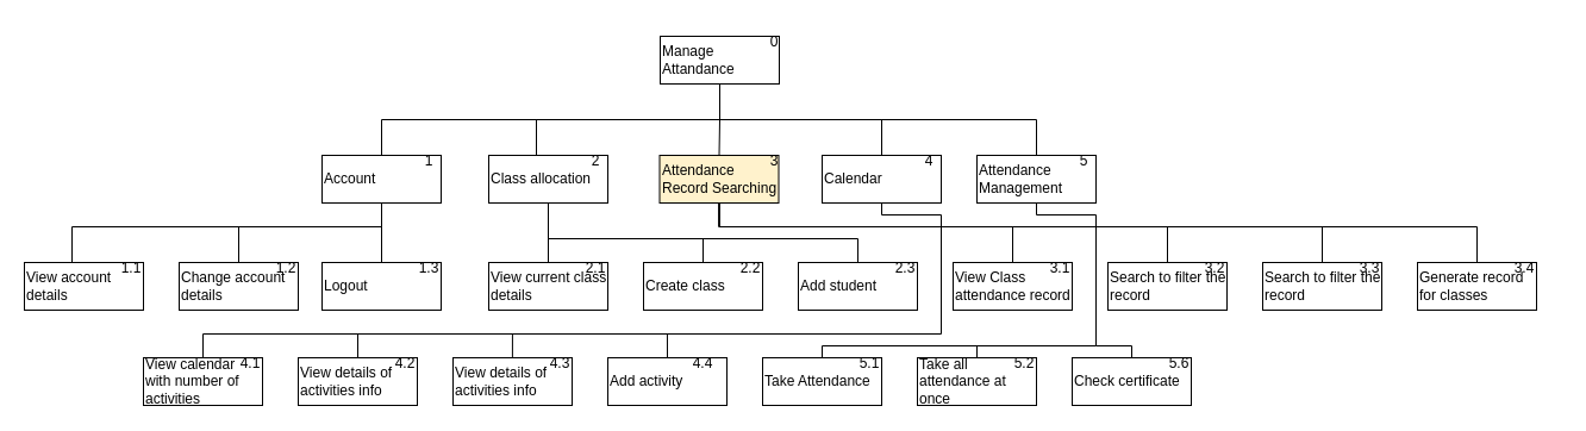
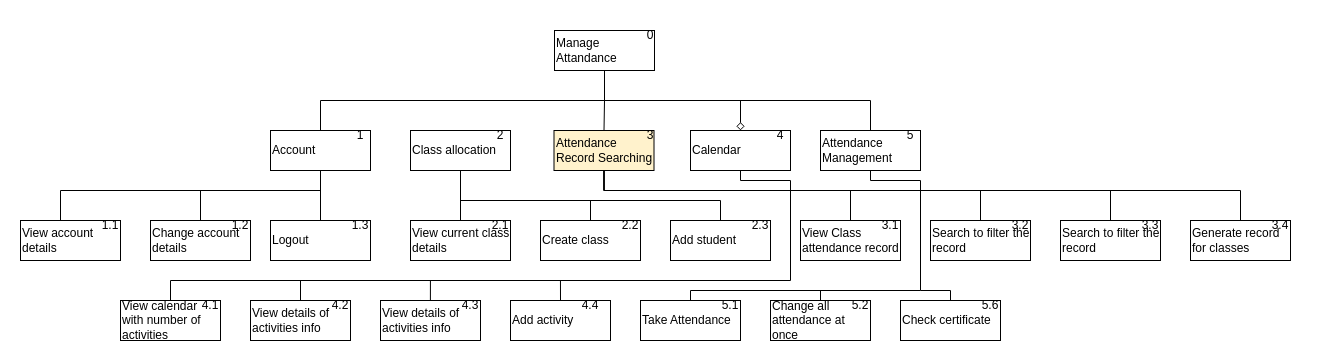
  <mxCell id="0" />
  <mxCell id="1" parent="0" />
  <mxCell id="2" style="edgeStyle=orthogonalEdgeStyle;rounded=0;orthogonalLoop=1;jettySize=auto;html=1;exitX=0.5;exitY=1;exitDx=0;exitDy=0;endArrow=none;endFill=0;" edge="1" parent="1" source="3" target="6"><mxGeometry relative="1" as="geometry" /></mxCell>
  <mxCell id="3" value="Manage Attandance" style="whiteSpace=wrap;html=1;align=left;" vertex="1" parent="1"><mxGeometry x="554" y="30" width="100" height="40" as="geometry" /></mxCell>
  <mxCell id="4" value="Account" style="whiteSpace=wrap;html=1;align=left;" vertex="1" parent="1"><mxGeometry x="270" y="130" width="100" height="40" as="geometry" /></mxCell>
  <mxCell id="5" value="Class allocation" style="whiteSpace=wrap;html=1;align=left;" vertex="1" parent="1"><mxGeometry x="410" y="130" width="100" height="40" as="geometry" /></mxCell>
  <mxCell id="6" value="Attendance Record Searching" style="whiteSpace=wrap;html=1;align=left;fillColor=#fff2cc;" vertex="1" parent="1"><mxGeometry x="553.5" y="130" width="100" height="40" as="geometry" /></mxCell>
  <mxCell id="7" value="Calendar" style="whiteSpace=wrap;html=1;align=left;" vertex="1" parent="1"><mxGeometry x="690" y="130" width="100" height="40" as="geometry" /></mxCell>
  <mxCell id="8" value="Attendance Management" style="whiteSpace=wrap;html=1;align=left;" vertex="1" parent="1"><mxGeometry x="820" y="130" width="100" height="40" as="geometry" /></mxCell>
- <mxCell id="9" style="edgeStyle=orthogonalEdgeStyle;rounded=0;orthogonalLoop=1;jettySize=auto;html=1;endArrow=none;endFill=0;" edge="1" parent="1" source="3" target="7"><mxGeometry relative="1" as="geometry"><mxPoint x="614" y="80" as="sourcePoint" /><mxPoint x="613.524" y="140" as="targetPoint" /><Array as="points"><mxPoint x="604" y="100" /><mxPoint x="740" y="100" /></Array></mxGeometry></mxCell>
+ <mxCell id="9" style="edgeStyle=orthogonalEdgeStyle;rounded=0;orthogonalLoop=1;jettySize=auto;html=1;endArrow=diamond;endFill=0;" edge="1" parent="1" source="3" target="7"><mxGeometry relative="1" as="geometry"><mxPoint x="614" y="80" as="sourcePoint" /><mxPoint x="613.524" y="140" as="targetPoint" /><Array as="points"><mxPoint x="604" y="100" /><mxPoint x="740" y="100" /></Array></mxGeometry></mxCell>
  <mxCell id="10" style="edgeStyle=orthogonalEdgeStyle;rounded=0;orthogonalLoop=1;jettySize=auto;html=1;endArrow=none;endFill=0;" edge="1" parent="1" source="3" target="8"><mxGeometry relative="1" as="geometry"><mxPoint x="614" y="80" as="sourcePoint" /><mxPoint x="750" y="140" as="targetPoint" /><Array as="points"><mxPoint x="604" y="100" /><mxPoint x="870" y="100" /></Array></mxGeometry></mxCell>
- <mxCell id="11" style="edgeStyle=orthogonalEdgeStyle;rounded=0;orthogonalLoop=1;jettySize=auto;html=1;endArrow=none;endFill=0;" edge="1" parent="1" source="3" target="5"><mxGeometry relative="1" as="geometry"><mxPoint x="614" y="80" as="sourcePoint" /><mxPoint x="880" y="140" as="targetPoint" /><Array as="points"><mxPoint x="604" y="100" /><mxPoint x="450" y="100" /></Array></mxGeometry></mxCell>
  <mxCell id="12" style="edgeStyle=orthogonalEdgeStyle;rounded=0;orthogonalLoop=1;jettySize=auto;html=1;endArrow=none;endFill=0;" edge="1" parent="1" source="3" target="4"><mxGeometry relative="1" as="geometry"><mxPoint x="614" y="80" as="sourcePoint" /><mxPoint x="460" y="140" as="targetPoint" /><Array as="points"><mxPoint x="604" y="100" /><mxPoint x="320" y="100" /></Array></mxGeometry></mxCell>
  <mxCell id="13" value="View account details" style="whiteSpace=wrap;html=1;align=left;" vertex="1" parent="1"><mxGeometry x="20" y="220" width="100" height="40" as="geometry" /></mxCell>
  <mxCell id="14" value="Change account details" style="whiteSpace=wrap;html=1;align=left;" vertex="1" parent="1"><mxGeometry x="150" y="220" width="100" height="40" as="geometry" /></mxCell>
  <mxCell id="15" value="Logout" style="whiteSpace=wrap;html=1;align=left;" vertex="1" parent="1"><mxGeometry x="270" y="220" width="100" height="40" as="geometry" /></mxCell>
  <mxCell id="16" style="edgeStyle=orthogonalEdgeStyle;rounded=0;orthogonalLoop=1;jettySize=auto;html=1;endArrow=none;endFill=0;" edge="1" parent="1" source="4" target="13"><mxGeometry relative="1" as="geometry"><mxPoint x="404" y="170" as="sourcePoint" /><mxPoint x="120" y="230" as="targetPoint" /><Array as="points"><mxPoint x="320" y="190" /><mxPoint x="60" y="190" /></Array></mxGeometry></mxCell>
  <mxCell id="17" style="edgeStyle=orthogonalEdgeStyle;rounded=0;orthogonalLoop=1;jettySize=auto;html=1;endArrow=none;endFill=0;" edge="1" parent="1" source="4" target="14"><mxGeometry relative="1" as="geometry"><mxPoint x="330" y="180" as="sourcePoint" /><mxPoint x="70" y="230" as="targetPoint" /><Array as="points"><mxPoint x="320" y="190" /><mxPoint x="200" y="190" /></Array></mxGeometry></mxCell>
  <mxCell id="18" style="edgeStyle=orthogonalEdgeStyle;rounded=0;orthogonalLoop=1;jettySize=auto;html=1;endArrow=none;endFill=0;" edge="1" parent="1" source="4" target="15"><mxGeometry relative="1" as="geometry"><mxPoint x="330" y="180" as="sourcePoint" /><mxPoint x="260" y="230" as="targetPoint" /><Array as="points"><mxPoint x="320" y="220" /><mxPoint x="320" y="220" /></Array></mxGeometry></mxCell>
  <mxCell id="19" value="View current class details" style="whiteSpace=wrap;html=1;align=left;" vertex="1" parent="1"><mxGeometry x="410" y="220" width="100" height="40" as="geometry" /></mxCell>
  <mxCell id="20" value="Create class" style="whiteSpace=wrap;html=1;align=left;" vertex="1" parent="1"><mxGeometry x="540" y="220" width="100" height="40" as="geometry" /></mxCell>
  <mxCell id="21" value="Add student" style="whiteSpace=wrap;html=1;align=left;" vertex="1" parent="1"><mxGeometry x="670" y="220" width="100" height="40" as="geometry" /></mxCell>
  <mxCell id="22" style="edgeStyle=orthogonalEdgeStyle;rounded=0;orthogonalLoop=1;jettySize=auto;html=1;endArrow=none;endFill=0;" edge="1" parent="1" source="5" target="19"><mxGeometry relative="1" as="geometry"><mxPoint x="330" y="180" as="sourcePoint" /><mxPoint x="330" y="230" as="targetPoint" /><Array as="points" /></mxGeometry></mxCell>
  <mxCell id="23" style="edgeStyle=orthogonalEdgeStyle;rounded=0;orthogonalLoop=1;jettySize=auto;html=1;endArrow=none;endFill=0;" edge="1" parent="1" source="5" target="20"><mxGeometry relative="1" as="geometry"><mxPoint x="470" y="180" as="sourcePoint" /><mxPoint x="470" y="230" as="targetPoint" /><Array as="points"><mxPoint x="460" y="200" /><mxPoint x="590" y="200" /></Array></mxGeometry></mxCell>
  <mxCell id="24" style="edgeStyle=orthogonalEdgeStyle;rounded=0;orthogonalLoop=1;jettySize=auto;html=1;endArrow=none;endFill=0;" edge="1" parent="1" source="5" target="21"><mxGeometry relative="1" as="geometry"><mxPoint x="470" y="180" as="sourcePoint" /><mxPoint x="600" y="230" as="targetPoint" /><Array as="points"><mxPoint x="460" y="200" /><mxPoint x="720" y="200" /></Array></mxGeometry></mxCell>
  <mxCell id="25" value="View Class attendance record" style="whiteSpace=wrap;html=1;align=left;" vertex="1" parent="1"><mxGeometry x="800" y="220" width="100" height="40" as="geometry" /></mxCell>
  <mxCell id="26" value="Search to filter the record" style="whiteSpace=wrap;html=1;align=left;" vertex="1" parent="1"><mxGeometry x="930" y="220" width="100" height="40" as="geometry" /></mxCell>
  <mxCell id="27" value="Search to filter the record" style="whiteSpace=wrap;html=1;align=left;" vertex="1" parent="1"><mxGeometry x="1060" y="220" width="100" height="40" as="geometry" /></mxCell>
  <mxCell id="28" value="Generate record for classes" style="whiteSpace=wrap;html=1;align=left;" vertex="1" parent="1"><mxGeometry x="1190" y="220" width="100" height="40" as="geometry" /></mxCell>
  <mxCell id="29" style="edgeStyle=orthogonalEdgeStyle;rounded=0;orthogonalLoop=1;jettySize=auto;html=1;endArrow=none;endFill=0;" edge="1" parent="1" source="6" target="25"><mxGeometry relative="1" as="geometry"><mxPoint x="470" y="180" as="sourcePoint" /><mxPoint x="730" y="230" as="targetPoint" /><Array as="points"><mxPoint x="604" y="190" /><mxPoint x="850" y="190" /></Array></mxGeometry></mxCell>
  <mxCell id="30" style="edgeStyle=orthogonalEdgeStyle;rounded=0;orthogonalLoop=1;jettySize=auto;html=1;endArrow=none;endFill=0;" edge="1" parent="1" source="6" target="26"><mxGeometry relative="1" as="geometry"><mxPoint x="614" y="180" as="sourcePoint" /><mxPoint x="860" y="230" as="targetPoint" /><Array as="points"><mxPoint x="604" y="190" /><mxPoint x="980" y="190" /></Array></mxGeometry></mxCell>
  <mxCell id="31" style="edgeStyle=orthogonalEdgeStyle;rounded=0;orthogonalLoop=1;jettySize=auto;html=1;endArrow=none;endFill=0;" edge="1" parent="1" source="6" target="27"><mxGeometry relative="1" as="geometry"><mxPoint x="613.5" y="180" as="sourcePoint" /><mxPoint x="990" y="230" as="targetPoint" /><Array as="points"><mxPoint x="604" y="190" /><mxPoint x="1110" y="190" /></Array></mxGeometry></mxCell>
  <mxCell id="32" style="edgeStyle=orthogonalEdgeStyle;rounded=0;orthogonalLoop=1;jettySize=auto;html=1;endArrow=none;endFill=0;" edge="1" parent="1" source="6" target="28"><mxGeometry relative="1" as="geometry"><mxPoint x="624" y="180" as="sourcePoint" /><mxPoint x="1120" y="230" as="targetPoint" /><Array as="points"><mxPoint x="604" y="190" /><mxPoint x="1240" y="190" /></Array></mxGeometry></mxCell>
  <mxCell id="33" value="View calendar with number of activities" style="whiteSpace=wrap;html=1;align=left;" vertex="1" parent="1"><mxGeometry x="120" y="300" width="100" height="40" as="geometry" /></mxCell>
  <mxCell id="34" value="View details of activities info" style="whiteSpace=wrap;html=1;align=left;" vertex="1" parent="1"><mxGeometry x="250" y="300" width="100" height="40" as="geometry" /></mxCell>
  <mxCell id="35" value="View details of activities info" style="whiteSpace=wrap;html=1;align=left;" vertex="1" parent="1"><mxGeometry x="380" y="300" width="100" height="40" as="geometry" /></mxCell>
  <mxCell id="36" value="Add activity" style="whiteSpace=wrap;html=1;align=left;" vertex="1" parent="1"><mxGeometry x="510" y="300" width="100" height="40" as="geometry" /></mxCell>
  <mxCell id="37" style="edgeStyle=orthogonalEdgeStyle;rounded=0;orthogonalLoop=1;jettySize=auto;html=1;endArrow=none;endFill=0;" edge="1" parent="1" source="7" target="33"><mxGeometry relative="1" as="geometry"><mxPoint x="614" y="80" as="sourcePoint" /><mxPoint x="800" y="310" as="targetPoint" /><Array as="points"><mxPoint x="740" y="180" /><mxPoint x="790" y="180" /><mxPoint x="790" y="280" /><mxPoint x="170" y="280" /></Array></mxGeometry></mxCell>
  <mxCell id="38" style="edgeStyle=orthogonalEdgeStyle;rounded=0;orthogonalLoop=1;jettySize=auto;html=1;endArrow=none;endFill=0;" edge="1" parent="1" source="34"><mxGeometry relative="1" as="geometry"><mxPoint x="330" y="180" as="sourcePoint" /><mxPoint x="300" y="280" as="targetPoint" /><Array as="points" /></mxGeometry></mxCell>
  <mxCell id="39" style="edgeStyle=orthogonalEdgeStyle;rounded=0;orthogonalLoop=1;jettySize=auto;html=1;endArrow=none;endFill=0;" edge="1" parent="1"><mxGeometry relative="1" as="geometry"><mxPoint x="429.93" y="300" as="sourcePoint" /><mxPoint x="429.93" y="280" as="targetPoint" /><Array as="points"><mxPoint x="429.93" y="280" /></Array></mxGeometry></mxCell>
  <mxCell id="40" style="edgeStyle=orthogonalEdgeStyle;rounded=0;orthogonalLoop=1;jettySize=auto;html=1;endArrow=none;endFill=0;" edge="1" parent="1"><mxGeometry relative="1" as="geometry"><mxPoint x="559.96" y="300" as="sourcePoint" /><mxPoint x="559.96" y="280" as="targetPoint" /><Array as="points"><mxPoint x="559.96" y="280" /></Array></mxGeometry></mxCell>
  <mxCell id="41" value="Take Attendance" style="whiteSpace=wrap;html=1;align=left;" vertex="1" parent="1"><mxGeometry x="640" y="300" width="100" height="40" as="geometry" /></mxCell>
- <mxCell id="42" value="Take all attendance at once" style="whiteSpace=wrap;html=1;align=left;" vertex="1" parent="1"><mxGeometry x="770" y="300" width="100" height="40" as="geometry" /></mxCell>
+ <mxCell id="42" value="Change all attendance at once" style="whiteSpace=wrap;html=1;align=left;" vertex="1" parent="1"><mxGeometry x="770" y="300" width="100" height="40" as="geometry" /></mxCell>
  <mxCell id="43" value="Check certificate" style="whiteSpace=wrap;html=1;align=left;" vertex="1" parent="1"><mxGeometry x="900" y="300" width="100" height="40" as="geometry" /></mxCell>
  <mxCell id="44" style="edgeStyle=orthogonalEdgeStyle;rounded=0;orthogonalLoop=1;jettySize=auto;html=1;endArrow=none;endFill=0;" edge="1" parent="1" source="41" target="8"><mxGeometry relative="1" as="geometry"><mxPoint x="569.96" y="310" as="sourcePoint" /><mxPoint x="860" y="180" as="targetPoint" /><Array as="points"><mxPoint x="690" y="290" /><mxPoint x="920" y="290" /><mxPoint x="920" y="180" /><mxPoint x="870" y="180" /></Array></mxGeometry></mxCell>
  <mxCell id="45" style="edgeStyle=orthogonalEdgeStyle;rounded=0;orthogonalLoop=1;jettySize=auto;html=1;endArrow=none;endFill=0;" edge="1" parent="1" source="42"><mxGeometry relative="1" as="geometry"><mxPoint x="700" y="310" as="sourcePoint" /><mxPoint x="830" y="290" as="targetPoint" /><Array as="points"><mxPoint x="820" y="290" /></Array></mxGeometry></mxCell>
  <mxCell id="46" style="edgeStyle=orthogonalEdgeStyle;rounded=0;orthogonalLoop=1;jettySize=auto;html=1;endArrow=none;endFill=0;" edge="1" parent="1" source="43"><mxGeometry relative="1" as="geometry"><mxPoint x="830" y="310" as="sourcePoint" /><mxPoint x="920" y="290" as="targetPoint" /><Array as="points"><mxPoint x="950" y="290" /></Array></mxGeometry></mxCell>
  <mxCell id="47" value="0" style="text;html=1;strokeColor=none;fillColor=none;align=center;verticalAlign=middle;whiteSpace=wrap;rounded=0;" vertex="1" parent="1"><mxGeometry x="620" y="20" width="60" height="30" as="geometry" /></mxCell>
  <mxCell id="48" value="1" style="text;html=1;strokeColor=none;fillColor=none;align=center;verticalAlign=middle;whiteSpace=wrap;rounded=0;" vertex="1" parent="1"><mxGeometry x="330" y="120" width="60" height="30" as="geometry" /></mxCell>
  <mxCell id="49" value="2" style="text;html=1;strokeColor=none;fillColor=none;align=center;verticalAlign=middle;whiteSpace=wrap;rounded=0;" vertex="1" parent="1"><mxGeometry x="470" y="120" width="60" height="30" as="geometry" /></mxCell>
  <mxCell id="50" value="3" style="text;html=1;strokeColor=none;fillColor=none;align=center;verticalAlign=middle;whiteSpace=wrap;rounded=0;" vertex="1" parent="1"><mxGeometry x="620" y="120" width="60" height="30" as="geometry" /></mxCell>
  <mxCell id="51" value="5" style="text;html=1;strokeColor=none;fillColor=none;align=center;verticalAlign=middle;whiteSpace=wrap;rounded=0;" vertex="1" parent="1"><mxGeometry x="880" y="120" width="60" height="30" as="geometry" /></mxCell>
  <mxCell id="52" value="4" style="text;html=1;strokeColor=none;fillColor=none;align=center;verticalAlign=middle;whiteSpace=wrap;rounded=0;" vertex="1" parent="1"><mxGeometry x="750" y="120" width="60" height="30" as="geometry" /></mxCell>
  <mxCell id="53" value="1.1" style="text;html=1;strokeColor=none;fillColor=none;align=center;verticalAlign=middle;whiteSpace=wrap;rounded=0;" vertex="1" parent="1"><mxGeometry x="80" y="210" width="60" height="30" as="geometry" /></mxCell>
  <mxCell id="54" value="2.1" style="text;html=1;strokeColor=none;fillColor=none;align=center;verticalAlign=middle;whiteSpace=wrap;rounded=0;" vertex="1" parent="1"><mxGeometry x="470" y="210" width="60" height="30" as="geometry" /></mxCell>
  <mxCell id="55" value="1.2" style="text;html=1;strokeColor=none;fillColor=none;align=center;verticalAlign=middle;whiteSpace=wrap;rounded=0;" vertex="1" parent="1"><mxGeometry x="210" y="210" width="60" height="30" as="geometry" /></mxCell>
  <mxCell id="56" value="1.3" style="text;html=1;strokeColor=none;fillColor=none;align=center;verticalAlign=middle;whiteSpace=wrap;rounded=0;" vertex="1" parent="1"><mxGeometry x="330" y="210" width="60" height="30" as="geometry" /></mxCell>
  <mxCell id="57" value="2.2" style="text;html=1;strokeColor=none;fillColor=none;align=center;verticalAlign=middle;whiteSpace=wrap;rounded=0;" vertex="1" parent="1"><mxGeometry x="600" y="210" width="60" height="30" as="geometry" /></mxCell>
  <mxCell id="58" value="2.3" style="text;html=1;strokeColor=none;fillColor=none;align=center;verticalAlign=middle;whiteSpace=wrap;rounded=0;" vertex="1" parent="1"><mxGeometry x="730" y="210" width="60" height="30" as="geometry" /></mxCell>
  <mxCell id="59" value="3.1" style="text;html=1;strokeColor=none;fillColor=none;align=center;verticalAlign=middle;whiteSpace=wrap;rounded=0;" vertex="1" parent="1"><mxGeometry x="860" y="210" width="60" height="30" as="geometry" /></mxCell>
  <mxCell id="60" value="3.2" style="text;html=1;strokeColor=none;fillColor=none;align=center;verticalAlign=middle;whiteSpace=wrap;rounded=0;" vertex="1" parent="1"><mxGeometry x="990" y="210" width="60" height="30" as="geometry" /></mxCell>
  <mxCell id="61" value="3.3" style="text;html=1;strokeColor=none;fillColor=none;align=center;verticalAlign=middle;whiteSpace=wrap;rounded=0;" vertex="1" parent="1"><mxGeometry x="1120" y="210" width="60" height="30" as="geometry" /></mxCell>
  <mxCell id="62" value="3.4" style="text;html=1;strokeColor=none;fillColor=none;align=center;verticalAlign=middle;whiteSpace=wrap;rounded=0;" vertex="1" parent="1"><mxGeometry x="1250" y="210" width="60" height="30" as="geometry" /></mxCell>
  <mxCell id="63" value="5.6" style="text;html=1;strokeColor=none;fillColor=none;align=center;verticalAlign=middle;whiteSpace=wrap;rounded=0;" vertex="1" parent="1"><mxGeometry x="960" y="290" width="60" height="30" as="geometry" /></mxCell>
  <mxCell id="64" value="4.4" style="text;html=1;strokeColor=none;fillColor=none;align=center;verticalAlign=middle;whiteSpace=wrap;rounded=0;" vertex="1" parent="1"><mxGeometry x="560" y="290" width="60" height="30" as="geometry" /></mxCell>
  <mxCell id="65" value="5.2" style="text;html=1;strokeColor=none;fillColor=none;align=center;verticalAlign=middle;whiteSpace=wrap;rounded=0;" vertex="1" parent="1"><mxGeometry x="830" y="290" width="60" height="30" as="geometry" /></mxCell>
  <mxCell id="66" value="5.1" style="text;html=1;strokeColor=none;fillColor=none;align=center;verticalAlign=middle;whiteSpace=wrap;rounded=0;" vertex="1" parent="1"><mxGeometry x="700" y="290" width="60" height="30" as="geometry" /></mxCell>
  <mxCell id="67" value="4.3" style="text;html=1;strokeColor=none;fillColor=none;align=center;verticalAlign=middle;whiteSpace=wrap;rounded=0;" vertex="1" parent="1"><mxGeometry x="440" y="290" width="60" height="30" as="geometry" /></mxCell>
  <mxCell id="68" value="4.2" style="text;html=1;strokeColor=none;fillColor=none;align=center;verticalAlign=middle;whiteSpace=wrap;rounded=0;" vertex="1" parent="1"><mxGeometry x="310" y="290" width="60" height="30" as="geometry" /></mxCell>
  <mxCell id="69" value="4.1" style="text;html=1;strokeColor=none;fillColor=none;align=center;verticalAlign=middle;whiteSpace=wrap;rounded=0;" vertex="1" parent="1"><mxGeometry x="180" y="290" width="60" height="30" as="geometry" /></mxCell>
